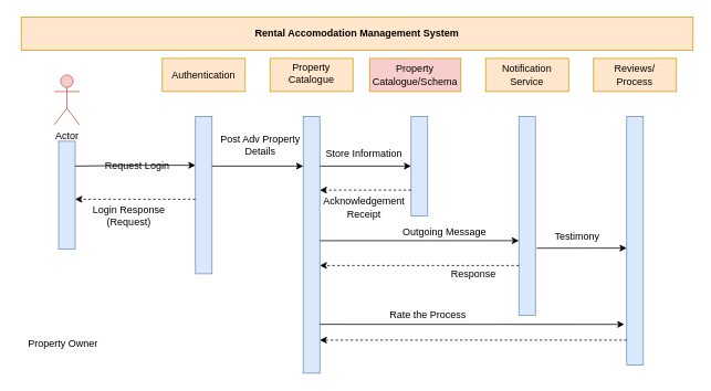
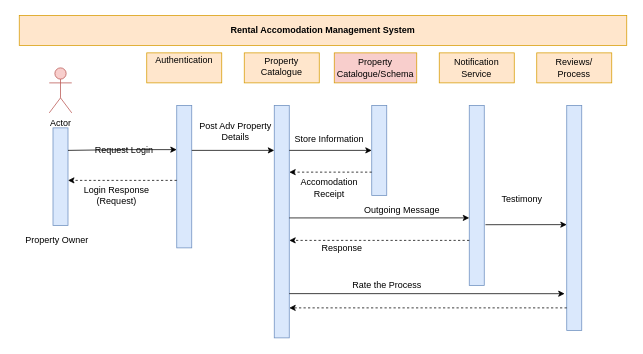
  <mxCell id="0" />
  <mxCell id="1" parent="0" />
  <mxCell id="2" value="" style="rounded=0;whiteSpace=wrap;html=1;fillColor=#ffe6cc;strokeColor=#d79b00;" parent="1" vertex="1"><mxGeometry x="195" y="70" width="100" height="40" as="geometry" /></mxCell>
  <mxCell id="3" value="" style="rounded=0;whiteSpace=wrap;html=1;fillColor=#ffe6cc;strokeColor=#d79b00;" parent="1" vertex="1"><mxGeometry x="325" y="70" width="100" height="40" as="geometry" /></mxCell>
  <mxCell id="4" value="Property Catalogue/Schema" style="rounded=0;whiteSpace=wrap;html=1;fillColor=#f8cecc;strokeColor=#d79b00;" parent="1" vertex="1"><mxGeometry x="445" y="70" width="110" height="40" as="geometry" /></mxCell>
  <mxCell id="5" value="" style="rounded=0;whiteSpace=wrap;html=1;fillColor=#ffe6cc;strokeColor=#d79b00;" parent="1" vertex="1"><mxGeometry x="585" y="70" width="100" height="40" as="geometry" /></mxCell>
  <mxCell id="6" value="" style="rounded=0;whiteSpace=wrap;html=1;fillColor=#ffe6cc;strokeColor=#d79b00;" parent="1" vertex="1"><mxGeometry x="715" y="70" width="100" height="40" as="geometry" /></mxCell>
- <mxCell id="7" value="Authentication" style="text;html=1;strokeColor=none;fillColor=none;align=center;verticalAlign=middle;whiteSpace=wrap;rounded=0;" parent="1" vertex="1"><mxGeometry x="200" y="82.5" width="90" height="15" as="geometry" /></mxCell>
+ <mxCell id="7" value="Authentication" style="text;html=1;strokeColor=none;fillColor=none;align=center;verticalAlign=middle;whiteSpace=wrap;rounded=0;" parent="1" vertex="1"><mxGeometry x="200" y="72.5" width="90" height="15" as="geometry" /></mxCell>
  <mxCell id="8" value="Property&lt;br&gt;Catalogue" style="text;html=1;strokeColor=none;fillColor=none;align=center;verticalAlign=middle;whiteSpace=wrap;rounded=0;" parent="1" vertex="1"><mxGeometry x="325" y="75" width="100" height="25" as="geometry" /></mxCell>
  <mxCell id="9" value="Notification Service" style="text;html=1;strokeColor=none;fillColor=none;align=center;verticalAlign=middle;whiteSpace=wrap;rounded=0;" parent="1" vertex="1"><mxGeometry x="610" y="75" width="50" height="30" as="geometry" /></mxCell>
  <mxCell id="10" value="Reviews/&lt;br&gt;Process" style="text;html=1;strokeColor=none;fillColor=none;align=center;verticalAlign=middle;whiteSpace=wrap;rounded=0;" parent="1" vertex="1"><mxGeometry x="735" y="75" width="60" height="30" as="geometry" /></mxCell>
  <mxCell id="11" value="Actor" style="shape=umlActor;verticalLabelPosition=bottom;verticalAlign=top;html=1;fillColor=#f8cecc;strokeColor=#b85450;" parent="1" vertex="1"><mxGeometry x="65" y="90" width="30" height="60" as="geometry" /></mxCell>
  <mxCell id="12" value="" style="rounded=0;whiteSpace=wrap;html=1;fillColor=#dae8fc;strokeColor=#6c8ebf;" parent="1" vertex="1"><mxGeometry x="235" y="140" width="20" height="190" as="geometry" /></mxCell>
  <mxCell id="13" value="" style="rounded=0;whiteSpace=wrap;html=1;fillColor=#dae8fc;strokeColor=#6c8ebf;" parent="1" vertex="1"><mxGeometry x="365" y="140" width="20" height="310" as="geometry" /></mxCell>
  <mxCell id="14" value="" style="rounded=0;whiteSpace=wrap;html=1;fillColor=#dae8fc;strokeColor=#6c8ebf;" parent="1" vertex="1"><mxGeometry x="495" y="140" width="20" height="120" as="geometry" /></mxCell>
  <mxCell id="15" value="" style="rounded=0;whiteSpace=wrap;html=1;fillColor=#dae8fc;strokeColor=#6c8ebf;" parent="1" vertex="1"><mxGeometry x="625" y="140" width="20" height="240" as="geometry" /></mxCell>
  <mxCell id="16" value="" style="rounded=0;whiteSpace=wrap;html=1;fillColor=#dae8fc;strokeColor=#6c8ebf;" parent="1" vertex="1"><mxGeometry x="755" y="140" width="20" height="300" as="geometry" /></mxCell>
  <mxCell id="17" value="" style="rounded=0;whiteSpace=wrap;html=1;fillColor=#dae8fc;strokeColor=#6c8ebf;" parent="1" vertex="1"><mxGeometry x="70" y="170" width="20" height="130" as="geometry" /></mxCell>
  <mxCell id="18" value="" style="endArrow=classic;html=1;rounded=0;" parent="1" edge="1"><mxGeometry relative="1" as="geometry"><mxPoint x="90" y="200" as="sourcePoint" /><mxPoint x="235" y="199" as="targetPoint" /><Array as="points"><mxPoint x="165" y="199" /></Array></mxGeometry></mxCell>
  <mxCell id="19" value="" style="endArrow=classic;html=1;rounded=1;dashed=1;" parent="1" edge="1"><mxGeometry relative="1" as="geometry"><mxPoint x="235" y="240" as="sourcePoint" /><mxPoint x="90" y="240" as="targetPoint" /><Array as="points"><mxPoint x="165" y="240" /></Array></mxGeometry></mxCell>
  <mxCell id="20" value="" style="endArrow=classic;html=1;rounded=1;" parent="1" edge="1"><mxGeometry width="50" height="50" relative="1" as="geometry"><mxPoint x="255" y="200" as="sourcePoint" /><mxPoint x="365" y="200" as="targetPoint" /></mxGeometry></mxCell>
  <mxCell id="21" value="Post Adv Property &lt;br&gt;Details" style="text;html=1;align=center;verticalAlign=middle;resizable=0;points=[];autosize=1;strokeColor=none;fillColor=none;" parent="1" vertex="1"><mxGeometry x="252.5" y="155" width="120" height="40" as="geometry" /></mxCell>
  <mxCell id="22" value="Store Information" style="text;html=1;align=center;verticalAlign=middle;resizable=0;points=[];autosize=1;strokeColor=none;fillColor=none;" parent="1" vertex="1"><mxGeometry x="377.5" y="170" width="120" height="30" as="geometry" /></mxCell>
  <mxCell id="23" value="" style="endArrow=classic;html=1;rounded=1;entryX=0;entryY=0.5;entryDx=0;entryDy=0;" parent="1" edge="1" target="14"><mxGeometry width="50" height="50" relative="1" as="geometry"><mxPoint x="385" y="200" as="sourcePoint" /><mxPoint x="495" y="204" as="targetPoint" /></mxGeometry></mxCell>
  <mxCell id="24" value="" style="endArrow=classic;html=1;rounded=1;dashed=1;" parent="1" edge="1"><mxGeometry width="50" height="50" relative="1" as="geometry"><mxPoint x="495" y="229" as="sourcePoint" /><mxPoint x="385" y="229" as="targetPoint" /></mxGeometry></mxCell>
- <mxCell id="25" value="Acknowledgement&lt;br&gt;Receipt" style="text;html=1;align=center;verticalAlign=middle;resizable=0;points=[];autosize=1;strokeColor=none;fillColor=none;" parent="1" vertex="1"><mxGeometry x="377.5" y="230" width="120" height="40" as="geometry" /></mxCell>
- <mxCell id="26" value="Property Owner" style="text;html=1;align=center;verticalAlign=middle;resizable=0;points=[];autosize=1;strokeColor=none;fillColor=none;" parent="1" vertex="1"><mxGeometry x="20" y="400" width="110" height="30" as="geometry" /></mxCell>
+ <mxCell id="25" value="Accomodation&lt;br&gt;Receipt" style="text;html=1;align=center;verticalAlign=middle;resizable=0;points=[];autosize=1;strokeColor=none;fillColor=none;" parent="1" vertex="1"><mxGeometry x="377.5" y="230" width="120" height="40" as="geometry" /></mxCell>
+ <mxCell id="26" value="Property Owner" style="text;html=1;align=center;verticalAlign=middle;resizable=0;points=[];autosize=1;strokeColor=none;fillColor=none;" parent="1" vertex="1"><mxGeometry x="20" y="305" width="110" height="30" as="geometry" /></mxCell>
  <mxCell id="27" value="" style="endArrow=classic;html=1;rounded=1;exitX=1.08;exitY=0.663;exitDx=0;exitDy=0;exitPerimeter=0;" parent="1" source="15" edge="1"><mxGeometry width="50" height="50" relative="1" as="geometry"><mxPoint x="435" y="270" as="sourcePoint" /><mxPoint x="755" y="299" as="targetPoint" /></mxGeometry></mxCell>
- <mxCell id="28" value="Testimony" style="text;html=1;align=center;verticalAlign=middle;resizable=0;points=[];autosize=1;strokeColor=none;fillColor=none;" parent="1" vertex="1"><mxGeometry x="655" y="270" width="80" height="30" as="geometry" /></mxCell>
+ <mxCell id="28" value="Testimony" style="text;html=1;align=center;verticalAlign=middle;resizable=0;points=[];autosize=1;strokeColor=none;fillColor=none;" parent="1" vertex="1"><mxGeometry x="655" y="250" width="80" height="30" as="geometry" /></mxCell>
  <mxCell id="29" value="" style="endArrow=classic;html=1;rounded=1;dashed=1;" parent="1" edge="1"><mxGeometry width="50" height="50" relative="1" as="geometry"><mxPoint x="755" y="410" as="sourcePoint" /><mxPoint x="385" y="410" as="targetPoint" /></mxGeometry></mxCell>
  <mxCell id="30" value="&lt;b&gt;Rental Accomodation Management System&lt;/b&gt;" style="rounded=0;whiteSpace=wrap;html=1;fillColor=#ffe6cc;strokeColor=#d79b00;" vertex="1" parent="1"><mxGeometry x="25" y="20" width="810" height="40" as="geometry" /></mxCell>
  <mxCell id="31" value="Request Login" style="text;html=1;strokeColor=none;fillColor=none;align=center;verticalAlign=middle;whiteSpace=wrap;rounded=0;" vertex="1" parent="1"><mxGeometry x="120" y="190" width="90" height="20" as="geometry" /></mxCell>
  <mxCell id="32" value="Login Response (Request)" style="text;html=1;strokeColor=none;fillColor=none;align=center;verticalAlign=middle;whiteSpace=wrap;rounded=0;" vertex="1" parent="1"><mxGeometry x="95" y="245" width="120" height="30" as="geometry" /></mxCell>
  <mxCell id="33" value="" style="endArrow=classic;html=1;rounded=1;exitX=1;exitY=0.536;exitDx=0;exitDy=0;exitPerimeter=0;" edge="1" parent="1"><mxGeometry width="50" height="50" relative="1" as="geometry"><mxPoint x="385" y="290.08" as="sourcePoint" /><mxPoint x="625" y="290" as="targetPoint" /></mxGeometry></mxCell>
  <mxCell id="34" value="" style="endArrow=classic;html=1;rounded=1;dashed=1;" edge="1" parent="1"><mxGeometry width="50" height="50" relative="1" as="geometry"><mxPoint x="625" y="320" as="sourcePoint" /><mxPoint x="385" y="320" as="targetPoint" /></mxGeometry></mxCell>
  <mxCell id="35" value="Outgoing Message" style="text;html=1;align=center;verticalAlign=middle;resizable=0;points=[];autosize=1;strokeColor=none;fillColor=none;" vertex="1" parent="1"><mxGeometry x="475" y="265" width="120" height="30" as="geometry" /></mxCell>
- <mxCell id="36" value="Response" style="text;html=1;align=center;verticalAlign=middle;resizable=0;points=[];autosize=1;strokeColor=none;fillColor=none;" vertex="1" parent="1"><mxGeometry x="530" y="315" width="80" height="30" as="geometry" /></mxCell>
+ <mxCell id="36" value="Response" style="text;html=1;align=center;verticalAlign=middle;resizable=0;points=[];autosize=1;strokeColor=none;fillColor=none;" vertex="1" parent="1"><mxGeometry x="415" y="315" width="80" height="30" as="geometry" /></mxCell>
  <mxCell id="37" value="" style="endArrow=classic;html=1;rounded=0;entryX=-0.14;entryY=0.837;entryDx=0;entryDy=0;entryPerimeter=0;" edge="1" parent="1" target="16"><mxGeometry relative="1" as="geometry"><mxPoint x="385" y="391" as="sourcePoint" /><mxPoint x="530" y="390" as="targetPoint" /><Array as="points" /></mxGeometry></mxCell>
  <mxCell id="38" value="Rate the Process" style="text;html=1;align=center;verticalAlign=middle;resizable=0;points=[];autosize=1;strokeColor=none;fillColor=none;" vertex="1" parent="1"><mxGeometry x="455" y="365" width="120" height="30" as="geometry" /></mxCell>
